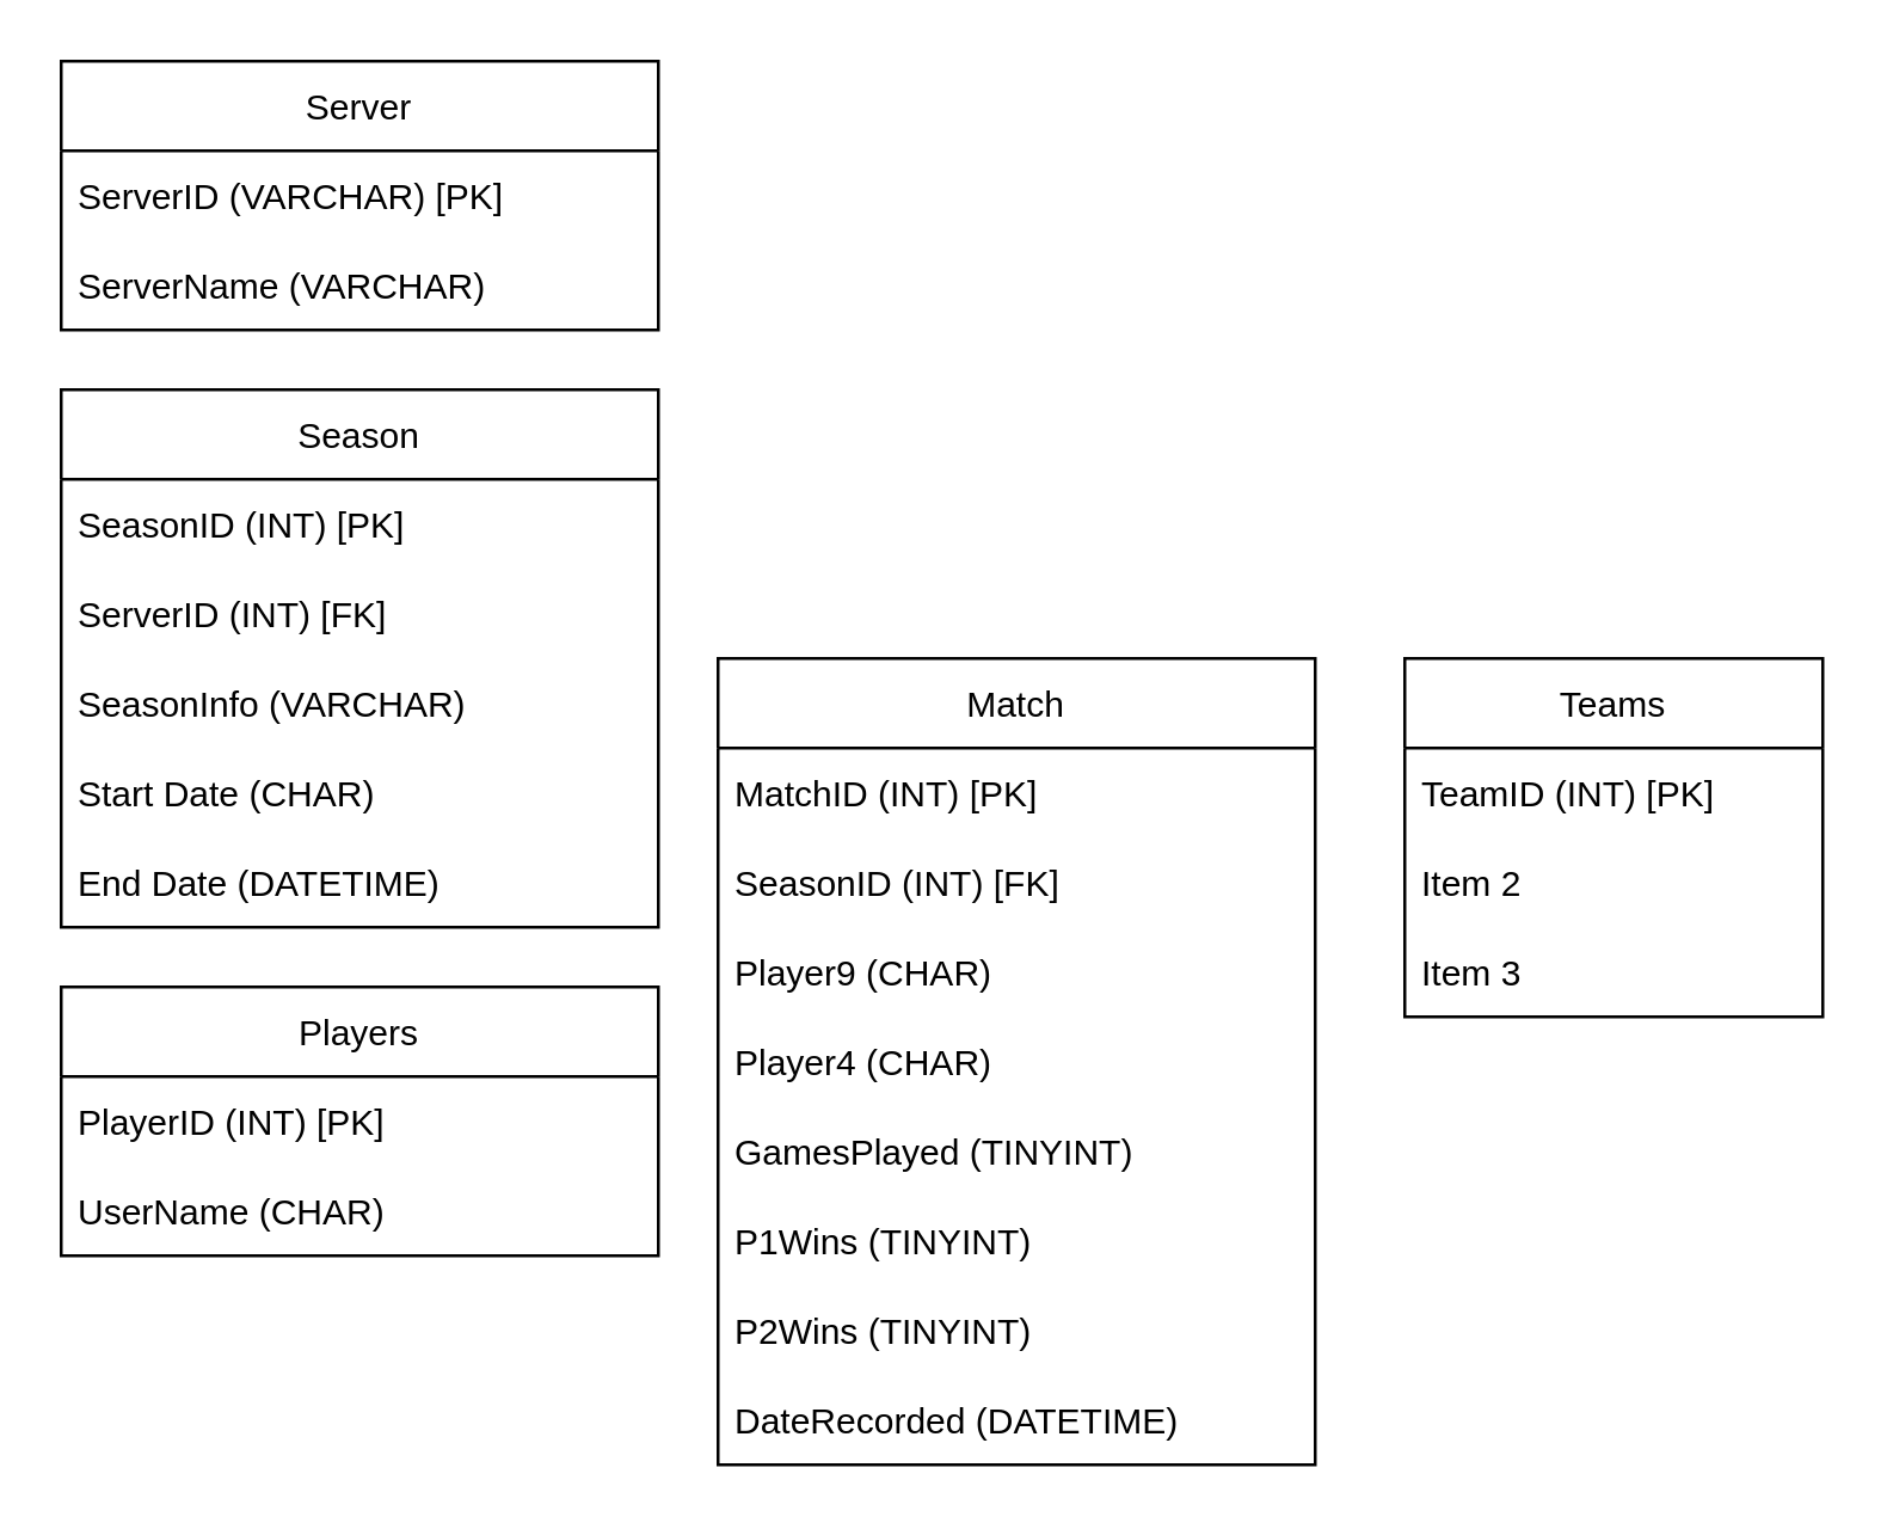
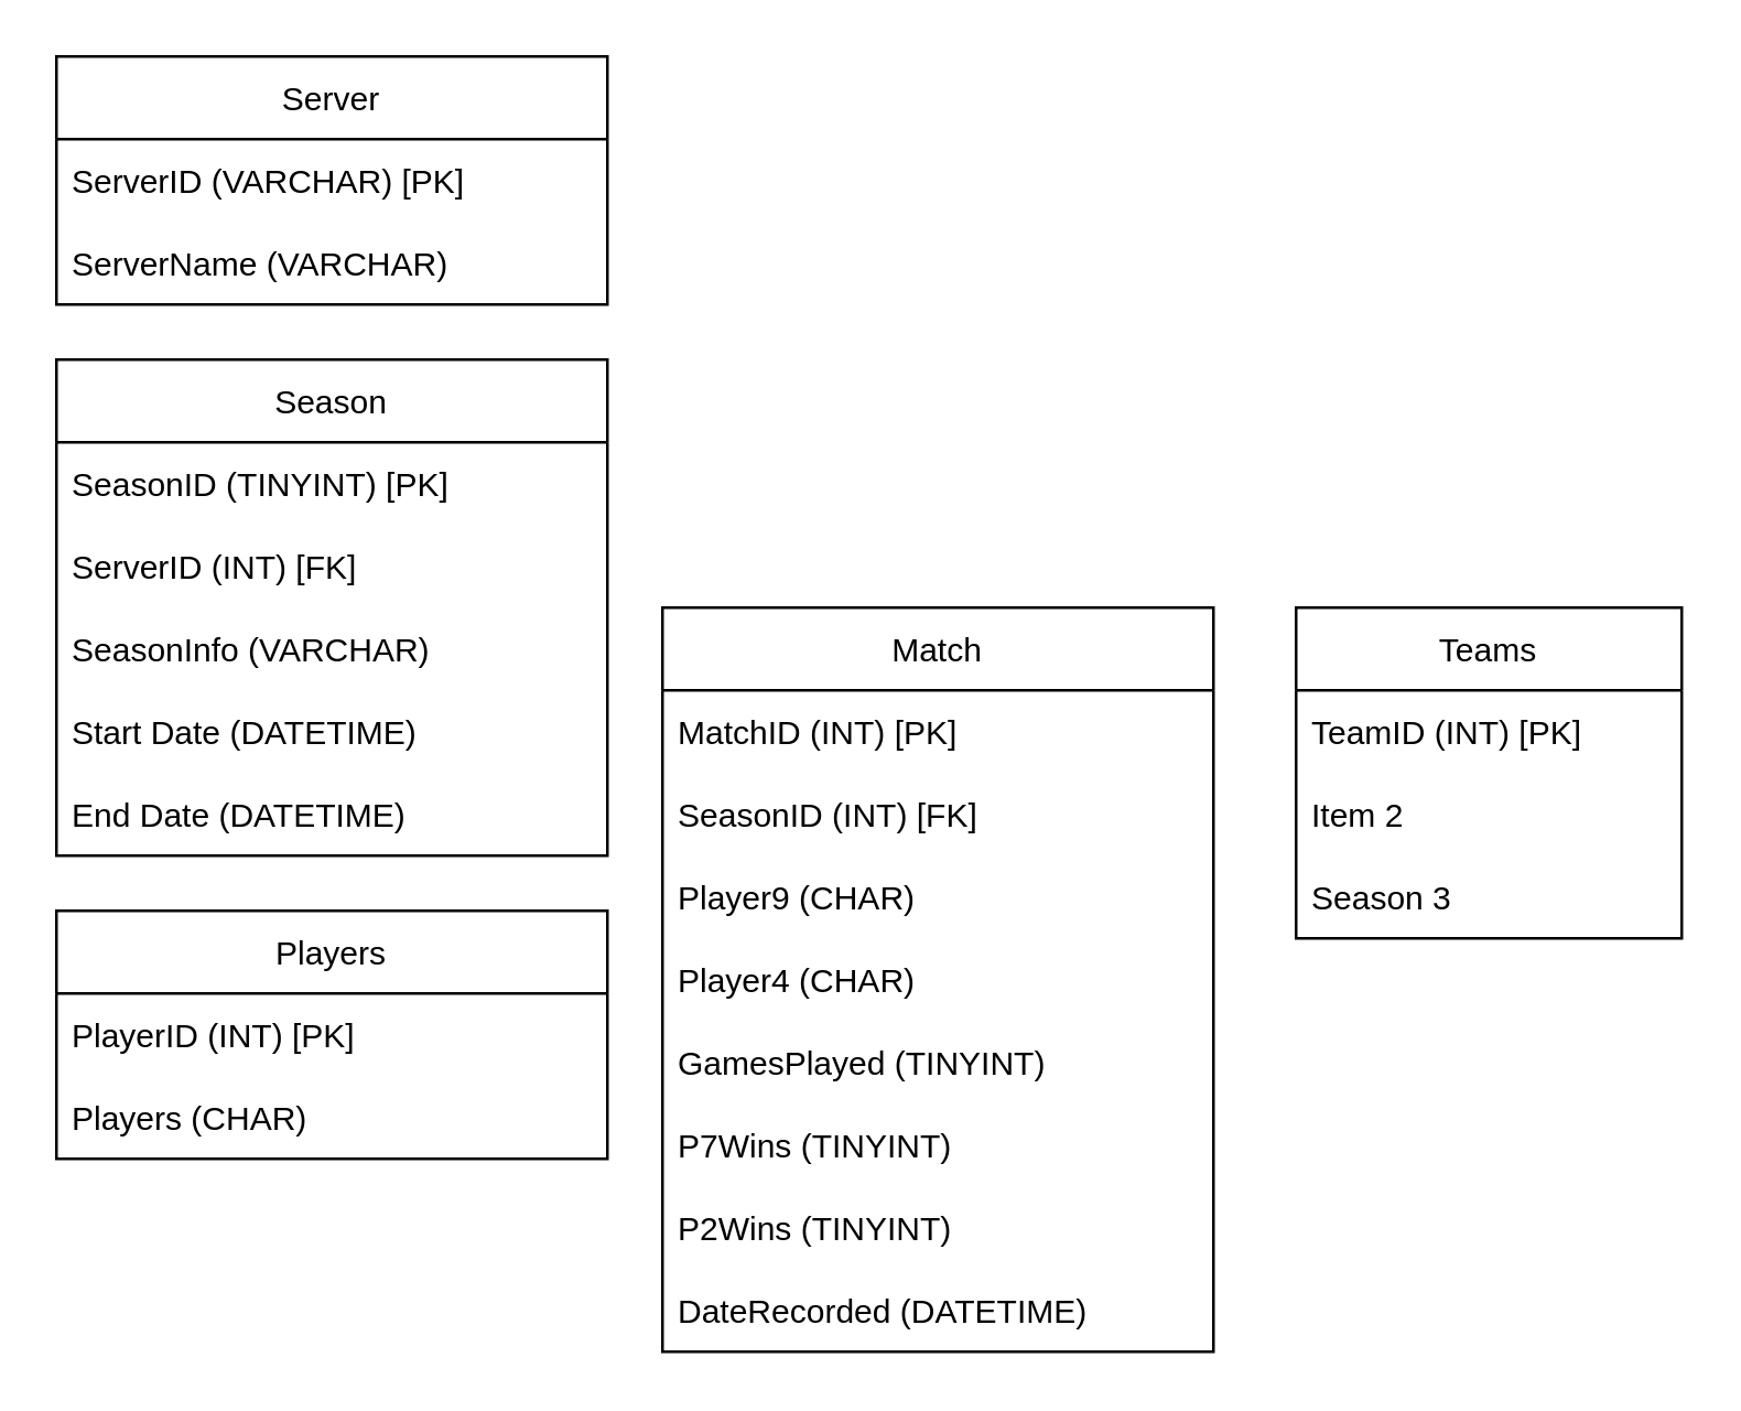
  <mxCell id="0" />
  <mxCell id="1" parent="0" />
  <mxCell id="2" value="Players" style="swimlane;fontStyle=0;childLayout=stackLayout;horizontal=1;startSize=30;horizontalStack=0;resizeParent=1;resizeParentMax=0;resizeLast=0;collapsible=1;marginBottom=0;" vertex="1" parent="1"><mxGeometry x="20" y="330" width="200" height="90" as="geometry" /></mxCell>
  <mxCell id="3" value="PlayerID (INT) [PK]" style="text;strokeColor=none;fillColor=none;align=left;verticalAlign=middle;spacingLeft=4;spacingRight=4;overflow=hidden;points=[[0,0.5],[1,0.5]];portConstraint=eastwest;rotatable=0;" vertex="1" parent="2"><mxGeometry y="30" width="200" height="30" as="geometry" /></mxCell>
- <mxCell id="4" value="UserName (CHAR)" style="text;strokeColor=none;fillColor=none;align=left;verticalAlign=middle;spacingLeft=4;spacingRight=4;overflow=hidden;points=[[0,0.5],[1,0.5]];portConstraint=eastwest;rotatable=0;" vertex="1" parent="2"><mxGeometry y="60" width="200" height="30" as="geometry" /></mxCell>
+ <mxCell id="4" value="Players (CHAR)" style="text;strokeColor=none;fillColor=none;align=left;verticalAlign=middle;spacingLeft=4;spacingRight=4;overflow=hidden;points=[[0,0.5],[1,0.5]];portConstraint=eastwest;rotatable=0;" vertex="1" parent="2"><mxGeometry y="60" width="200" height="30" as="geometry" /></mxCell>
  <mxCell id="5" value="Season" style="swimlane;fontStyle=0;childLayout=stackLayout;horizontal=1;startSize=30;horizontalStack=0;resizeParent=1;resizeParentMax=0;resizeLast=0;collapsible=1;marginBottom=0;" vertex="1" parent="1"><mxGeometry x="20" y="130" width="200" height="180" as="geometry" /></mxCell>
- <mxCell id="6" value="SeasonID (INT) [PK] " style="text;strokeColor=none;fillColor=none;align=left;verticalAlign=middle;spacingLeft=4;spacingRight=4;overflow=hidden;points=[[0,0.5],[1,0.5]];portConstraint=eastwest;rotatable=0;" vertex="1" parent="5"><mxGeometry y="30" width="200" height="30" as="geometry" /></mxCell>
+ <mxCell id="6" value="SeasonID (TINYINT) [PK] " style="text;strokeColor=none;fillColor=none;align=left;verticalAlign=middle;spacingLeft=4;spacingRight=4;overflow=hidden;points=[[0,0.5],[1,0.5]];portConstraint=eastwest;rotatable=0;" vertex="1" parent="5"><mxGeometry y="30" width="200" height="30" as="geometry" /></mxCell>
  <mxCell id="7" value="ServerID (INT) [FK]" style="text;strokeColor=none;fillColor=none;align=left;verticalAlign=middle;spacingLeft=4;spacingRight=4;overflow=hidden;points=[[0,0.5],[1,0.5]];portConstraint=eastwest;rotatable=0;" vertex="1" parent="5"><mxGeometry y="60" width="200" height="30" as="geometry" /></mxCell>
  <mxCell id="8" value="SeasonInfo (VARCHAR)" style="text;strokeColor=none;fillColor=none;align=left;verticalAlign=middle;spacingLeft=4;spacingRight=4;overflow=hidden;points=[[0,0.5],[1,0.5]];portConstraint=eastwest;rotatable=0;" vertex="1" parent="5"><mxGeometry y="90" width="200" height="30" as="geometry" /></mxCell>
- <mxCell id="9" value="Start Date (CHAR)" style="text;strokeColor=none;fillColor=none;align=left;verticalAlign=middle;spacingLeft=4;spacingRight=4;overflow=hidden;points=[[0,0.5],[1,0.5]];portConstraint=eastwest;rotatable=0;" vertex="1" parent="5"><mxGeometry y="120" width="200" height="30" as="geometry" /></mxCell>
+ <mxCell id="9" value="Start Date (DATETIME)" style="text;strokeColor=none;fillColor=none;align=left;verticalAlign=middle;spacingLeft=4;spacingRight=4;overflow=hidden;points=[[0,0.5],[1,0.5]];portConstraint=eastwest;rotatable=0;" vertex="1" parent="5"><mxGeometry y="120" width="200" height="30" as="geometry" /></mxCell>
  <mxCell id="10" value="End Date (DATETIME)" style="text;strokeColor=none;fillColor=none;align=left;verticalAlign=middle;spacingLeft=4;spacingRight=4;overflow=hidden;points=[[0,0.5],[1,0.5]];portConstraint=eastwest;rotatable=0;" vertex="1" parent="5"><mxGeometry y="150" width="200" height="30" as="geometry" /></mxCell>
  <mxCell id="11" value="Server" style="swimlane;fontStyle=0;childLayout=stackLayout;horizontal=1;startSize=30;horizontalStack=0;resizeParent=1;resizeParentMax=0;resizeLast=0;collapsible=1;marginBottom=0;" vertex="1" parent="1"><mxGeometry x="20" y="20" width="200" height="90" as="geometry" /></mxCell>
  <mxCell id="12" value="ServerID (VARCHAR) [PK]" style="text;strokeColor=none;fillColor=none;align=left;verticalAlign=middle;spacingLeft=4;spacingRight=4;overflow=hidden;points=[[0,0.5],[1,0.5]];portConstraint=eastwest;rotatable=0;" vertex="1" parent="11"><mxGeometry y="30" width="200" height="30" as="geometry" /></mxCell>
  <mxCell id="13" value="ServerName (VARCHAR)" style="text;strokeColor=none;fillColor=none;align=left;verticalAlign=middle;spacingLeft=4;spacingRight=4;overflow=hidden;points=[[0,0.5],[1,0.5]];portConstraint=eastwest;rotatable=0;" vertex="1" parent="11"><mxGeometry y="60" width="200" height="30" as="geometry" /></mxCell>
  <mxCell id="14" value="Match" style="swimlane;fontStyle=0;childLayout=stackLayout;horizontal=1;startSize=30;horizontalStack=0;resizeParent=1;resizeParentMax=0;resizeLast=0;collapsible=1;marginBottom=0;" vertex="1" parent="1"><mxGeometry x="240" y="220" width="200" height="270" as="geometry" /></mxCell>
  <mxCell id="15" value="MatchID (INT) [PK]" style="text;strokeColor=none;fillColor=none;align=left;verticalAlign=middle;spacingLeft=4;spacingRight=4;overflow=hidden;points=[[0,0.5],[1,0.5]];portConstraint=eastwest;rotatable=0;" vertex="1" parent="14"><mxGeometry y="30" width="200" height="30" as="geometry" /></mxCell>
  <mxCell id="16" value="SeasonID (INT) [FK]" style="text;strokeColor=none;fillColor=none;align=left;verticalAlign=middle;spacingLeft=4;spacingRight=4;overflow=hidden;points=[[0,0.5],[1,0.5]];portConstraint=eastwest;rotatable=0;" vertex="1" parent="14"><mxGeometry y="60" width="200" height="30" as="geometry" /></mxCell>
  <mxCell id="17" value="Player9 (CHAR)" style="text;strokeColor=none;fillColor=none;align=left;verticalAlign=middle;spacingLeft=4;spacingRight=4;overflow=hidden;points=[[0,0.5],[1,0.5]];portConstraint=eastwest;rotatable=0;" vertex="1" parent="14"><mxGeometry y="90" width="200" height="30" as="geometry" /></mxCell>
  <mxCell id="18" value="Player4 (CHAR)" style="text;strokeColor=none;fillColor=none;align=left;verticalAlign=middle;spacingLeft=4;spacingRight=4;overflow=hidden;points=[[0,0.5],[1,0.5]];portConstraint=eastwest;rotatable=0;" vertex="1" parent="14"><mxGeometry y="120" width="200" height="30" as="geometry" /></mxCell>
  <mxCell id="19" value="GamesPlayed (TINYINT)" style="text;strokeColor=none;fillColor=none;align=left;verticalAlign=middle;spacingLeft=4;spacingRight=4;overflow=hidden;points=[[0,0.5],[1,0.5]];portConstraint=eastwest;rotatable=0;" vertex="1" parent="14"><mxGeometry y="150" width="200" height="30" as="geometry" /></mxCell>
- <mxCell id="20" value="P1Wins (TINYINT)" style="text;strokeColor=none;fillColor=none;align=left;verticalAlign=middle;spacingLeft=4;spacingRight=4;overflow=hidden;points=[[0,0.5],[1,0.5]];portConstraint=eastwest;rotatable=0;" vertex="1" parent="14"><mxGeometry y="180" width="200" height="30" as="geometry" /></mxCell>
+ <mxCell id="20" value="P7Wins (TINYINT)" style="text;strokeColor=none;fillColor=none;align=left;verticalAlign=middle;spacingLeft=4;spacingRight=4;overflow=hidden;points=[[0,0.5],[1,0.5]];portConstraint=eastwest;rotatable=0;" vertex="1" parent="14"><mxGeometry y="180" width="200" height="30" as="geometry" /></mxCell>
  <mxCell id="21" value="P2Wins (TINYINT)" style="text;strokeColor=none;fillColor=none;align=left;verticalAlign=middle;spacingLeft=4;spacingRight=4;overflow=hidden;points=[[0,0.5],[1,0.5]];portConstraint=eastwest;rotatable=0;" vertex="1" parent="14"><mxGeometry y="210" width="200" height="30" as="geometry" /></mxCell>
  <mxCell id="22" value="DateRecorded (DATETIME)" style="text;strokeColor=none;fillColor=none;align=left;verticalAlign=middle;spacingLeft=4;spacingRight=4;overflow=hidden;points=[[0,0.5],[1,0.5]];portConstraint=eastwest;rotatable=0;" vertex="1" parent="14"><mxGeometry y="240" width="200" height="30" as="geometry" /></mxCell>
  <mxCell id="23" value="Teams" style="swimlane;fontStyle=0;childLayout=stackLayout;horizontal=1;startSize=30;horizontalStack=0;resizeParent=1;resizeParentMax=0;resizeLast=0;collapsible=1;marginBottom=0;" vertex="1" parent="1"><mxGeometry x="470" y="220" width="140" height="120" as="geometry" /></mxCell>
  <mxCell id="24" value="TeamID (INT) [PK]" style="text;strokeColor=none;fillColor=none;align=left;verticalAlign=middle;spacingLeft=4;spacingRight=4;overflow=hidden;points=[[0,0.5],[1,0.5]];portConstraint=eastwest;rotatable=0;" vertex="1" parent="23"><mxGeometry y="30" width="140" height="30" as="geometry" /></mxCell>
  <mxCell id="25" value="Item 2" style="text;strokeColor=none;fillColor=none;align=left;verticalAlign=middle;spacingLeft=4;spacingRight=4;overflow=hidden;points=[[0,0.5],[1,0.5]];portConstraint=eastwest;rotatable=0;" vertex="1" parent="23"><mxGeometry y="60" width="140" height="30" as="geometry" /></mxCell>
- <mxCell id="26" value="Item 3" style="text;strokeColor=none;fillColor=none;align=left;verticalAlign=middle;spacingLeft=4;spacingRight=4;overflow=hidden;points=[[0,0.5],[1,0.5]];portConstraint=eastwest;rotatable=0;" vertex="1" parent="23"><mxGeometry y="90" width="140" height="30" as="geometry" /></mxCell>
+ <mxCell id="26" value="Season 3" style="text;strokeColor=none;fillColor=none;align=left;verticalAlign=middle;spacingLeft=4;spacingRight=4;overflow=hidden;points=[[0,0.5],[1,0.5]];portConstraint=eastwest;rotatable=0;" vertex="1" parent="23"><mxGeometry y="90" width="140" height="30" as="geometry" /></mxCell>
